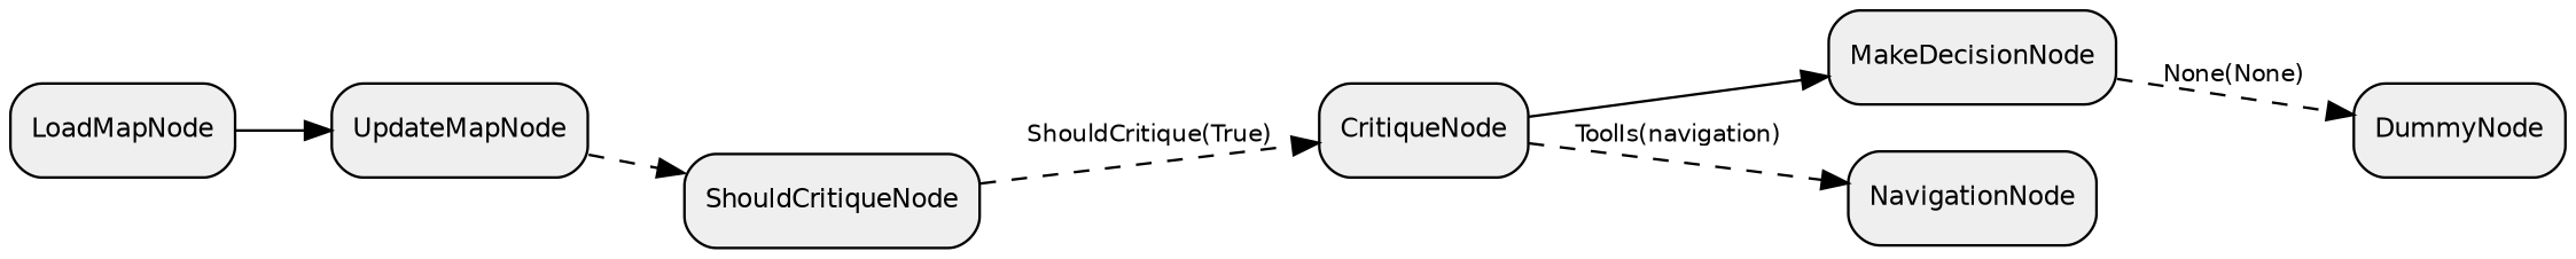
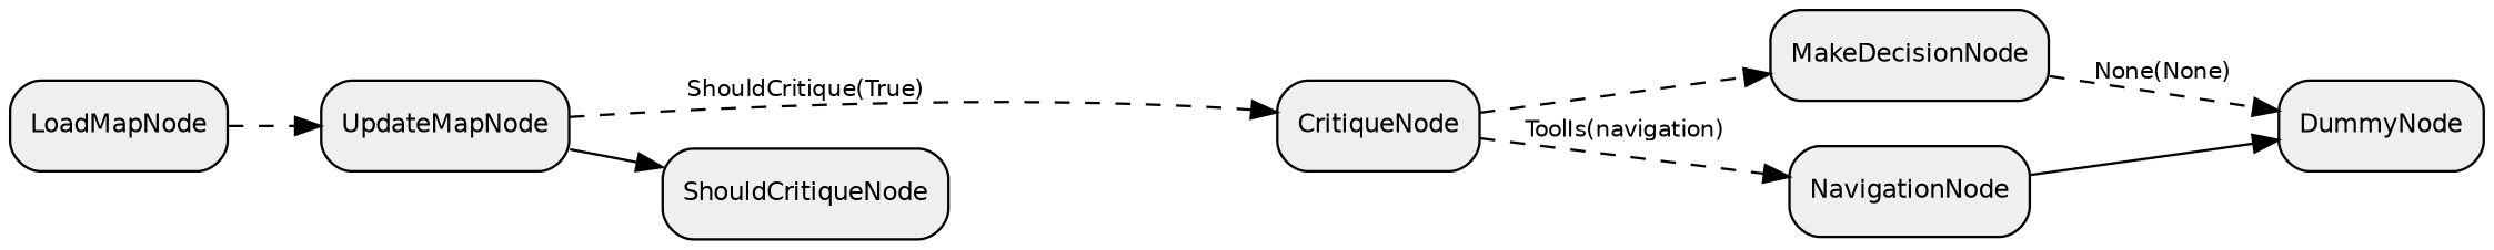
  digraph {
    compound=true
    rankdir=LR
    node [fillcolor="#EFEFEF" fontname=Helvetica fontsize=10 shape=box style="rounded,filled"]
    edge [fontname=Helvetica fontsize=9 style=solid]
    n1 [label=CritiqueNode]
    n2 [label=MakeDecisionNode]
    n3 [label=NavigationNode]
    n4 [label=DummyNode]
    n5 [label=UpdateMapNode]
    n6 [label=ShouldCritiqueNode]
    n7 [label=LoadMapNode]
-   n1 -> n2
+   n1 -> n2 [style=dashed]
    n1 -> n3 [label="ToolIs(navigation)" style=dashed]
    n2 -> n4 [label="None(None)" style=dashed]
-   n5 -> n6 [style=dashed]
-   n6 -> n1 [label="ShouldCritique(True)" style=dashed]
-   n7 -> n5
+   n3 -> n4
+   n5 -> n6
+   n5 -> n1 [label="ShouldCritique(True)" style=dashed]
+   n7 -> n5 [style=dashed]
  }
